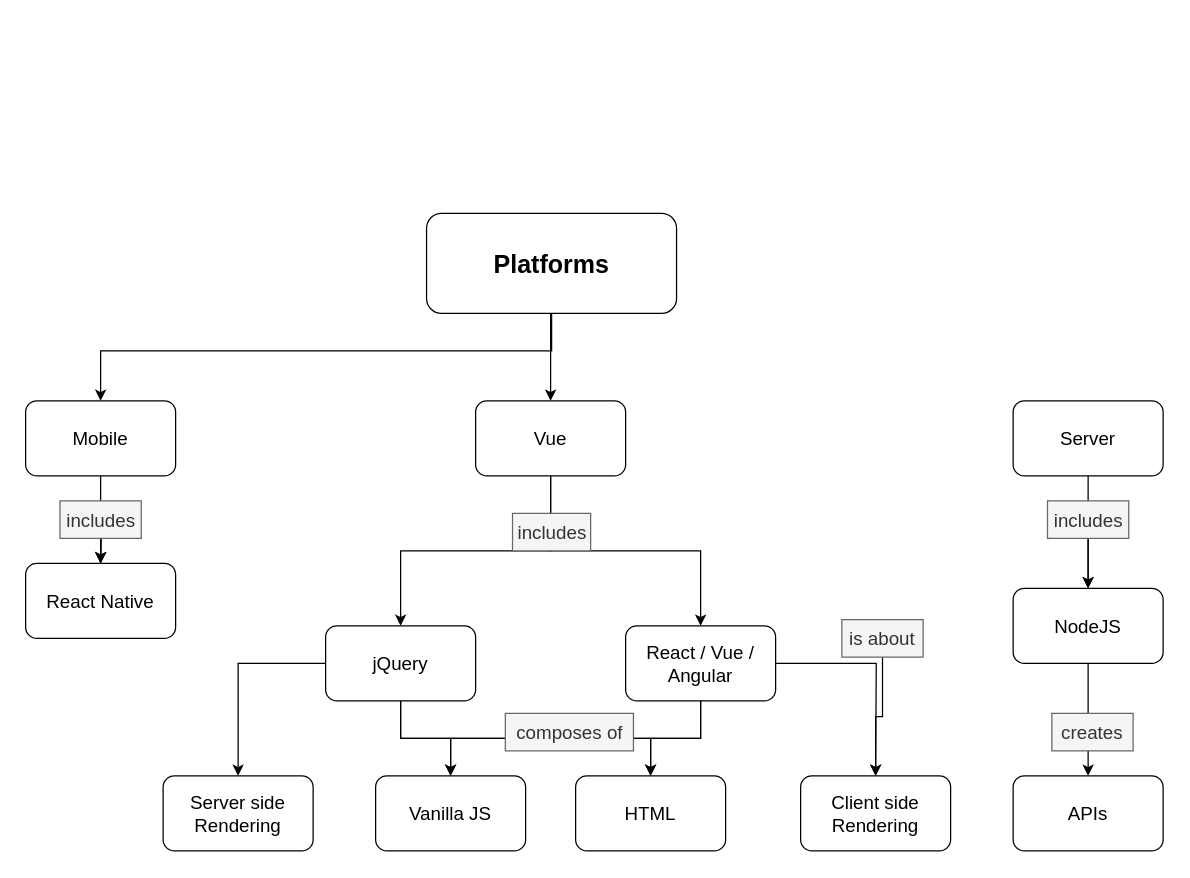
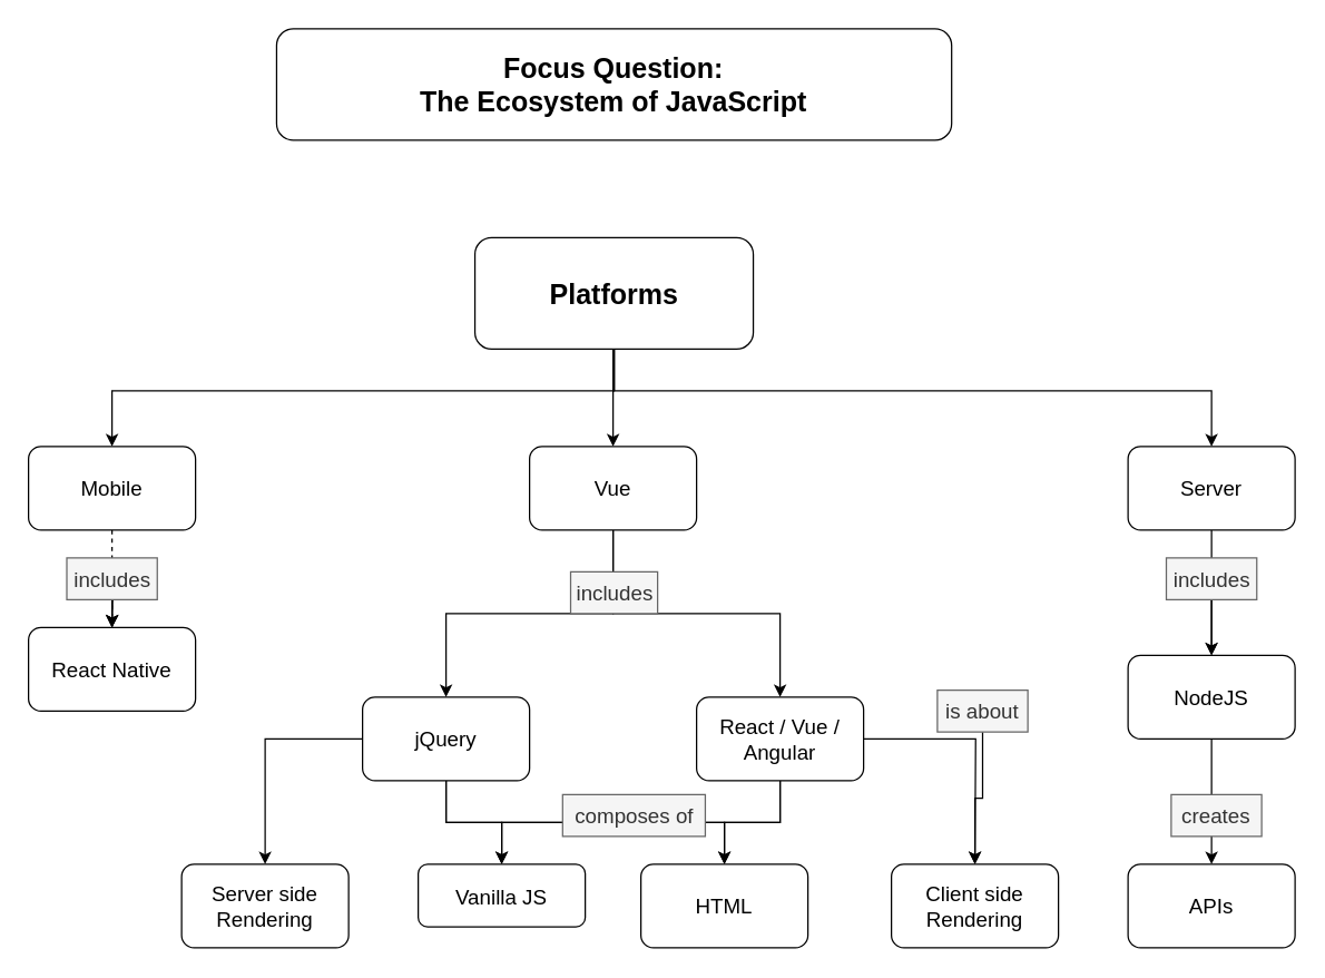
  <mxCell id="0" />
  <mxCell id="1" parent="0" />
- <mxCell id="2" style="edgeStyle=orthogonalEdgeStyle;rounded=0;orthogonalLoop=1;jettySize=auto;html=1;fontSize=15;entryX=0.5;entryY=0;entryDx=0;entryDy=0;" parent="1" source="24" target="25" edge="1"><mxGeometry relative="1" as="geometry"><mxPoint x="80" y="380" as="sourcePoint" /><mxPoint x="80" y="440" as="targetPoint" /></mxGeometry></mxCell>
+ <mxCell id="2" style="edgeStyle=orthogonalEdgeStyle;rounded=0;orthogonalLoop=1;jettySize=auto;html=1;fontSize=15;entryX=0.5;entryY=0;entryDx=0;entryDy=0;dashed=1;" parent="1" source="24" target="25" edge="1"><mxGeometry relative="1" as="geometry"><mxPoint x="80" y="380" as="sourcePoint" /><mxPoint x="80" y="440" as="targetPoint" /></mxGeometry></mxCell>
  <mxCell id="3" style="edgeStyle=orthogonalEdgeStyle;rounded=0;orthogonalLoop=1;jettySize=auto;html=1;entryX=0.5;entryY=0;entryDx=0;entryDy=0;fontSize=15;" parent="1" source="10" target="21" edge="1"><mxGeometry relative="1" as="geometry"><mxPoint x="260" y="530" as="sourcePoint" /><mxPoint x="190" y="620" as="targetPoint" /></mxGeometry></mxCell>
+ <mxCell id="4" value="Focus Question:&lt;br&gt;The Ecosystem of JavaScript" style="rounded=1;whiteSpace=wrap;html=1;fontSize=20;fontStyle=1" parent="1" vertex="1"><mxGeometry x="198.25" y="20" width="485" height="80" as="geometry" /></mxCell>
  <mxCell id="5" style="edgeStyle=orthogonalEdgeStyle;rounded=0;orthogonalLoop=1;jettySize=auto;html=1;entryX=0.5;entryY=0;entryDx=0;entryDy=0;fontSize=15;" parent="1" source="7" target="10" edge="1"><mxGeometry relative="1" as="geometry" /></mxCell>
  <mxCell id="6" style="edgeStyle=orthogonalEdgeStyle;rounded=0;orthogonalLoop=1;jettySize=auto;html=1;entryX=0.5;entryY=0;entryDx=0;entryDy=0;fontSize=15;" parent="1" source="7" target="17" edge="1"><mxGeometry relative="1" as="geometry" /></mxCell>
  <mxCell id="7" value="Vue" style="rounded=1;whiteSpace=wrap;html=1;fontSize=15;" parent="1" vertex="1"><mxGeometry x="380" y="320" width="120" height="60" as="geometry" /></mxCell>
  <mxCell id="8" style="edgeStyle=orthogonalEdgeStyle;rounded=0;orthogonalLoop=1;jettySize=auto;html=1;entryX=0.5;entryY=0;entryDx=0;entryDy=0;fontSize=15;" parent="1" source="10" target="20" edge="1"><mxGeometry relative="1" as="geometry" /></mxCell>
  <mxCell id="9" style="edgeStyle=orthogonalEdgeStyle;rounded=0;orthogonalLoop=1;jettySize=auto;html=1;fontSize=15;" parent="1" source="10" target="11" edge="1"><mxGeometry relative="1" as="geometry"><Array as="points"><mxPoint x="320" y="590" /><mxPoint x="520" y="590" /></Array></mxGeometry></mxCell>
  <mxCell id="10" value="jQuery" style="rounded=1;whiteSpace=wrap;html=1;fontSize=15;" parent="1" vertex="1"><mxGeometry x="260" y="500" width="120" height="60" as="geometry" /></mxCell>
  <mxCell id="11" value="HTML" style="rounded=1;whiteSpace=wrap;html=1;fontSize=15;" parent="1" vertex="1"><mxGeometry x="460" y="620" width="120" height="60" as="geometry" /></mxCell>
  <mxCell id="12" style="edgeStyle=orthogonalEdgeStyle;rounded=0;orthogonalLoop=1;jettySize=auto;html=1;entryX=0.5;entryY=0;entryDx=0;entryDy=0;fontSize=15;" parent="1" source="34" target="19" edge="1"><mxGeometry relative="1" as="geometry" /></mxCell>
  <mxCell id="13" value="Server" style="rounded=1;whiteSpace=wrap;html=1;fontSize=15;" parent="1" vertex="1"><mxGeometry x="810" y="320" width="120" height="60" as="geometry" /></mxCell>
  <mxCell id="14" style="edgeStyle=orthogonalEdgeStyle;rounded=0;orthogonalLoop=1;jettySize=auto;html=1;entryX=0.5;entryY=0;entryDx=0;entryDy=0;fontSize=15;" parent="1" source="17" target="20" edge="1"><mxGeometry relative="1" as="geometry"><Array as="points"><mxPoint x="560" y="590" /><mxPoint x="360" y="590" /></Array></mxGeometry></mxCell>
  <mxCell id="15" style="edgeStyle=orthogonalEdgeStyle;rounded=0;orthogonalLoop=1;jettySize=auto;html=1;entryX=0.5;entryY=0;entryDx=0;entryDy=0;fontSize=15;" parent="1" source="17" target="11" edge="1"><mxGeometry relative="1" as="geometry" /></mxCell>
  <mxCell id="16" style="edgeStyle=orthogonalEdgeStyle;rounded=0;orthogonalLoop=1;jettySize=auto;html=1;entryX=0.5;entryY=0;entryDx=0;entryDy=0;fontSize=15;" parent="1" source="31" target="22" edge="1"><mxGeometry relative="1" as="geometry" /></mxCell>
  <mxCell id="17" value="React / Vue / Angular" style="rounded=1;whiteSpace=wrap;html=1;fontSize=15;" parent="1" vertex="1"><mxGeometry x="500" y="500" width="120" height="60" as="geometry" /></mxCell>
  <mxCell id="18" style="edgeStyle=orthogonalEdgeStyle;rounded=0;orthogonalLoop=1;jettySize=auto;html=1;entryX=0.5;entryY=0;entryDx=0;entryDy=0;fontSize=15;" parent="1" source="19" target="26" edge="1"><mxGeometry relative="1" as="geometry" /></mxCell>
  <mxCell id="19" value="NodeJS" style="rounded=1;whiteSpace=wrap;html=1;fontSize=15;" parent="1" vertex="1"><mxGeometry x="810" y="470" width="120" height="60" as="geometry" /></mxCell>
- <mxCell id="20" value="Vanilla&amp;nbsp;JS" style="rounded=1;whiteSpace=wrap;html=1;fontSize=15;" parent="1" vertex="1"><mxGeometry x="300" y="620" width="120" height="60" as="geometry" /></mxCell>
+ <mxCell id="20" value="Vanilla&amp;nbsp;JS" style="rounded=1;whiteSpace=wrap;html=1;fontSize=15;" parent="1" vertex="1"><mxGeometry x="300" y="620" width="120" height="45" as="geometry" /></mxCell>
  <mxCell id="21" value="&lt;span style=&quot;font-size: 15px&quot;&gt;Server side &lt;br style=&quot;font-size: 15px&quot;&gt;Rendering&lt;/span&gt;" style="rounded=1;whiteSpace=wrap;html=1;fontSize=15;" parent="1" vertex="1"><mxGeometry x="130" y="620" width="120" height="60" as="geometry" /></mxCell>
  <mxCell id="22" value="Client side&lt;br style=&quot;font-size: 15px;&quot;&gt;Rendering" style="rounded=1;whiteSpace=wrap;html=1;fontSize=15;" parent="1" vertex="1"><mxGeometry x="640" y="620" width="120" height="60" as="geometry" /></mxCell>
  <mxCell id="23" style="edgeStyle=orthogonalEdgeStyle;rounded=0;orthogonalLoop=1;jettySize=auto;html=1;entryX=0.5;entryY=0;entryDx=0;entryDy=0;fontSize=15;" parent="1" target="25" edge="1"><mxGeometry relative="1" as="geometry"><mxPoint x="79.941" y="410" as="sourcePoint" /></mxGeometry></mxCell>
  <mxCell id="24" value="Mobile" style="rounded=1;whiteSpace=wrap;html=1;fontSize=15;" parent="1" vertex="1"><mxGeometry x="20" y="320" width="120" height="60" as="geometry" /></mxCell>
  <mxCell id="25" value="React Native" style="rounded=1;whiteSpace=wrap;html=1;fontSize=15;" parent="1" vertex="1"><mxGeometry x="20" y="450" width="120" height="60" as="geometry" /></mxCell>
  <mxCell id="26" value="APIs" style="rounded=1;whiteSpace=wrap;html=1;fontSize=15;" parent="1" vertex="1"><mxGeometry x="810" y="620" width="120" height="60" as="geometry" /></mxCell>
  <mxCell id="27" style="edgeStyle=orthogonalEdgeStyle;rounded=0;orthogonalLoop=1;jettySize=auto;html=1;entryX=0.5;entryY=0;entryDx=0;entryDy=0;fontSize=15;" parent="1" source="35" target="25" edge="1"><mxGeometry relative="1" as="geometry"><mxPoint x="80" y="380" as="sourcePoint" /><mxPoint x="80" y="380" as="targetPoint" /></mxGeometry></mxCell>
  <mxCell id="28" value="includes" style="text;html=1;align=center;verticalAlign=middle;whiteSpace=wrap;rounded=0;fillColor=#f5f5f5;strokeColor=#666666;fontColor=#333333;fontSize=15;" parent="1" vertex="1"><mxGeometry x="409.5" y="410" width="62.5" height="30" as="geometry" /></mxCell>
  <mxCell id="29" value="composes of" style="text;html=1;align=center;verticalAlign=middle;whiteSpace=wrap;rounded=0;fillColor=#f5f5f5;strokeColor=#666666;fontColor=#333333;fontSize=15;" parent="1" vertex="1"><mxGeometry x="403.75" y="570" width="102.5" height="30" as="geometry" /></mxCell>
  <mxCell id="30" style="edgeStyle=orthogonalEdgeStyle;rounded=0;orthogonalLoop=1;jettySize=auto;html=1;fontSize=15;" parent="1" source="17" edge="1"><mxGeometry relative="1" as="geometry"><mxPoint x="620" y="530" as="sourcePoint" /><mxPoint x="700" y="620" as="targetPoint" /></mxGeometry></mxCell>
  <mxCell id="31" value="is about" style="text;html=1;align=center;verticalAlign=middle;whiteSpace=wrap;rounded=0;fillColor=#f5f5f5;strokeColor=#666666;fontColor=#333333;fontSize=15;" parent="1" vertex="1"><mxGeometry x="673" y="495" width="65" height="30" as="geometry" /></mxCell>
  <mxCell id="32" value="creates" style="text;html=1;align=center;verticalAlign=middle;whiteSpace=wrap;rounded=0;fillColor=#f5f5f5;strokeColor=#666666;fontColor=#333333;fontSize=15;" parent="1" vertex="1"><mxGeometry x="841" y="570" width="65" height="30" as="geometry" /></mxCell>
  <mxCell id="33" style="edgeStyle=orthogonalEdgeStyle;rounded=0;orthogonalLoop=1;jettySize=auto;html=1;entryX=0.5;entryY=0;entryDx=0;entryDy=0;fontSize=15;" parent="1" source="13" target="19" edge="1"><mxGeometry relative="1" as="geometry"><mxPoint x="870" y="380" as="sourcePoint" /><mxPoint x="870" y="500" as="targetPoint" /></mxGeometry></mxCell>
  <mxCell id="34" value="includes" style="text;html=1;align=center;verticalAlign=middle;whiteSpace=wrap;rounded=0;fillColor=#f5f5f5;strokeColor=#666666;fontColor=#333333;fontSize=15;" parent="1" vertex="1"><mxGeometry x="837.5" y="400" width="65" height="30" as="geometry" /></mxCell>
  <mxCell id="35" value="includes" style="text;html=1;align=center;verticalAlign=middle;whiteSpace=wrap;rounded=0;fillColor=#f5f5f5;strokeColor=#666666;fontColor=#333333;fontSize=15;" parent="1" vertex="1"><mxGeometry x="47.5" y="400" width="65" height="30" as="geometry" /></mxCell>
  <mxCell id="36" style="edgeStyle=orthogonalEdgeStyle;rounded=0;orthogonalLoop=1;jettySize=auto;html=1;entryX=0.5;entryY=0;entryDx=0;entryDy=0;fontSize=20;" parent="1" source="39" target="24" edge="1"><mxGeometry relative="1" as="geometry"><Array as="points"><mxPoint x="441" y="280" /><mxPoint x="80" y="280" /></Array></mxGeometry></mxCell>
  <mxCell id="37" style="edgeStyle=orthogonalEdgeStyle;rounded=0;orthogonalLoop=1;jettySize=auto;html=1;entryX=0.5;entryY=0;entryDx=0;entryDy=0;fontSize=20;" parent="1" source="39" target="7" edge="1"><mxGeometry relative="1" as="geometry"><Array as="points"><mxPoint x="441" y="285" /></Array></mxGeometry></mxCell>
+ <mxCell id="38" style="edgeStyle=orthogonalEdgeStyle;rounded=0;orthogonalLoop=1;jettySize=auto;html=1;entryX=0.5;entryY=0;entryDx=0;entryDy=0;fontSize=20;" parent="1" source="39" target="13" edge="1"><mxGeometry relative="1" as="geometry"><Array as="points"><mxPoint x="441" y="280" /><mxPoint x="870" y="280" /></Array></mxGeometry></mxCell>
  <mxCell id="39" value="Platforms" style="rounded=1;whiteSpace=wrap;html=1;fontSize=20;fontStyle=1" parent="1" vertex="1"><mxGeometry x="340.75" y="170" width="200" height="80" as="geometry" /></mxCell>
